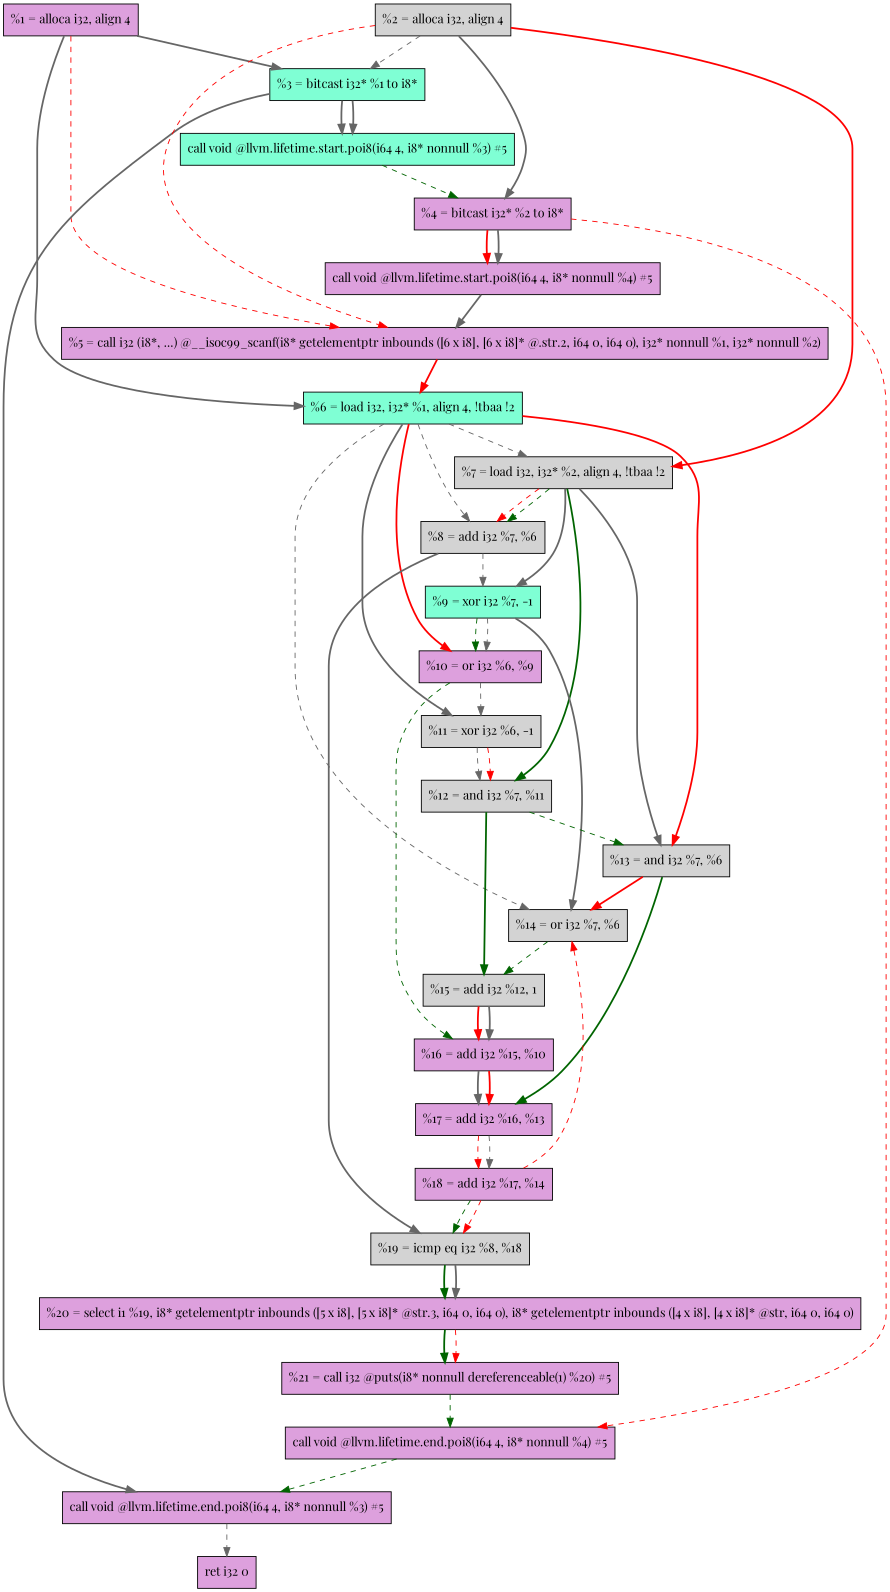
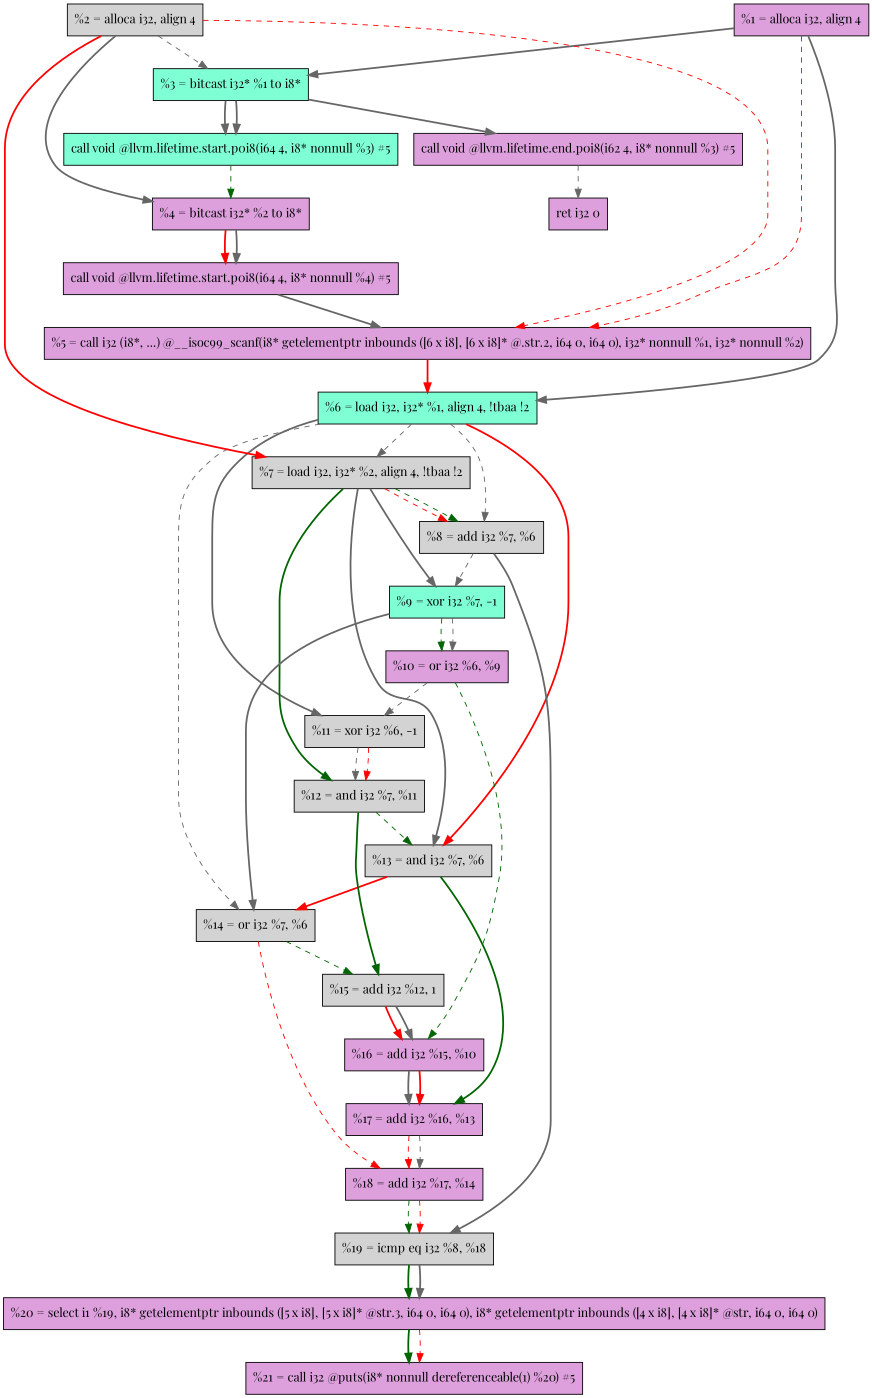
  digraph {
    fontname="Playfair Display"
    node [fillcolor=plum fontname="Playfair Display" shape=record style=filled]
    edge [color=gray40 fontname="Playfair Display" style=bold]
    n1 [label="  %1 = alloca i32, align 4"]
    n2 [fillcolor=aquamarine label="  %3 = bitcast i32* %1 to i8*"]
    n3 [label="  %5 = call i32 (i8*, ...) @__isoc99_scanf(i8* getelementptr inbounds ([6 x i8], [6 x i8]* @.str.2, i64 0, i64 0), i32* nonnull %1, i32* nonnull %2)"]
    n4 [fillcolor=aquamarine label="  %6 = load i32, i32* %1, align 4, !tbaa !2"]
    n5 [fillcolor=lightgrey label="  %2 = alloca i32, align 4"]
    n6 [label="  %4 = bitcast i32* %2 to i8*"]
    n7 [fillcolor=lightgrey label="  %7 = load i32, i32* %2, align 4, !tbaa !2"]
    n8 [fillcolor=aquamarine label="  call void @llvm.lifetime.start.p0i8(i64 4, i8* nonnull %3) #5"]
-   n9 [label="  call void @llvm.lifetime.end.p0i8(i64 4, i8* nonnull %3) #5"]
+   n9 [label="call void @llvm.lifetime.end.p0i8(i62 4, i8* nonnull %3) #5"]
    n10 [fillcolor=lightgrey label="  %8 = add i32 %7, %6"]
    n11 [label="  %10 = or i32 %6, %9"]
    n12 [fillcolor=lightgrey label="  %11 = xor i32 %6, -1"]
    n13 [fillcolor=lightgrey label="  %13 = and i32 %7, %6"]
    n14 [fillcolor=lightgrey label="  %14 = or i32 %7, %6"]
    n15 [label="  call void @llvm.lifetime.start.p0i8(i64 4, i8* nonnull %4) #5"]
-   n16 [label="  call void @llvm.lifetime.end.p0i8(i64 4, i8* nonnull %4) #5"]
    n17 [fillcolor=aquamarine label="  %9 = xor i32 %7, -1"]
    n18 [fillcolor=lightgrey label="  %12 = and i32 %7, %11"]
    n19 [label="  ret i32 0"]
    n20 [fillcolor=lightgrey label="  %19 = icmp eq i32 %8, %18"]
    n21 [label="  %16 = add i32 %15, %10"]
    n22 [label="  %17 = add i32 %16, %13"]
    n23 [fillcolor=lightgrey label="  %15 = add i32 %12, 1"]
    n24 [label="  %18 = add i32 %17, %14"]
    n25 [label="  %20 = select i1 %19, i8* getelementptr inbounds ([5 x i8], [5 x i8]* @str.3, i64 0, i64 0), i8* getelementptr inbounds ([4 x i8], [4 x i8]* @str, i64 0, i64 0)"]
    n26 [label="  %21 = call i32 @puts(i8* nonnull dereferenceable(1) %20) #5"]
    n1 -> n2
    n1 -> n3 [color=red style=dashed]
    n1 -> n4
    n2 -> n8
    n2 -> n8
    n2 -> n9
    n3 -> n4 [color=red]
    n4 -> n7 [style=dashed]
    n4 -> n10 [style=dashed]
-   n4 -> n11 [color=red]
    n4 -> n12
    n4 -> n13 [color=red]
    n4 -> n14 [style=dashed]
    n5 -> n2 [style=dashed]
    n5 -> n3 [color=red style=dashed]
    n5 -> n6
    n5 -> n7 [color=red]
    n6 -> n15 [color=red]
    n6 -> n15
-   n6 -> n16 [color=red style=dashed]
    n7 -> n10 [color=red style=dashed]
    n7 -> n10 [color=darkgreen style=dashed]
    n7 -> n13
    n7 -> n17
    n7 -> n18 [color=darkgreen]
    n8 -> n6 [color=darkgreen style=dashed]
    n9 -> n19 [style=dashed]
    n10 -> n17 [style=dashed]
    n10 -> n20
    n11 -> n12 [style=dashed]
    n11 -> n21 [color=darkgreen style=dashed]
    n12 -> n18 [style=dashed]
    n12 -> n18 [color=red style=dashed]
    n13 -> n14 [color=red]
    n13 -> n22 [color=darkgreen]
    n14 -> n23 [color=darkgreen style=dashed]
-   n24 -> n14 [color=red style=dashed]
+   n14 -> n24 [color=red style=dashed]
    n15 -> n3
-   n16 -> n9 [color=darkgreen style=dashed]
    n17 -> n11 [color=darkgreen style=dashed]
    n17 -> n11 [style=dashed]
    n17 -> n14
    n18 -> n13 [color=darkgreen style=dashed]
    n18 -> n23 [color=darkgreen]
    n20 -> n25 [color=darkgreen]
    n20 -> n25
    n21 -> n22
    n21 -> n22 [color=red]
    n22 -> n24 [color=red style=dashed]
    n22 -> n24 [style=dashed]
    n23 -> n21 [color=red]
    n23 -> n21
    n24 -> n20 [color=darkgreen style=dashed]
    n24 -> n20 [color=red style=dashed]
    n25 -> n26 [color=darkgreen]
    n25 -> n26 [color=red style=dashed]
-   n26 -> n16 [color=darkgreen style=dashed]
  }
